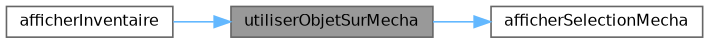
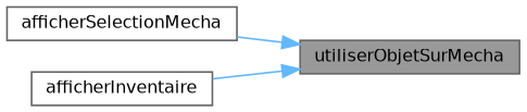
  digraph {
    fontname="DejaVu Sans"
    rankdir=RL
    node [color=grey40 fillcolor=white fontname="DejaVu Sans" fontsize=10 shape=box style=filled]
    edge [color=steelblue1 dir=back fontname="DejaVu Sans" fontsize=10 labelfontname=Helvetica labelfontsize=10 style=solid]
    n1 [color=gray40 fillcolor=grey60 fontcolor=black height=0.2 label=utiliserObjetSurMecha width=0.4]
    n2 [height=0.2 label=afficherSelectionMecha width=0.4]
    n3 [height=0.2 label=afficherInventaire width=0.4]
-   n2 -> n1
+   n1 -> n2
    n1 -> n3
  }
